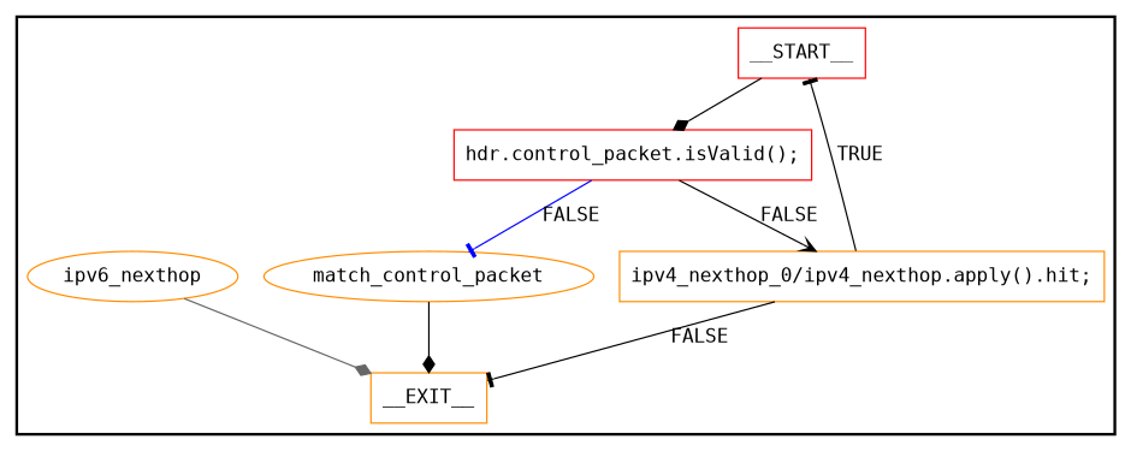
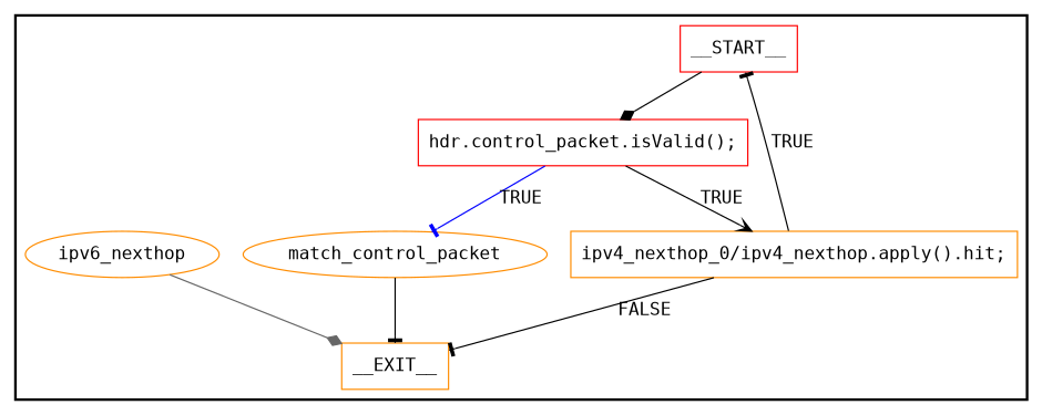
  digraph {
    fontname="DejaVu Sans Mono"
    node [color=darkorange fontname="DejaVu Sans Mono" shape=rectangle style=solid]
    edge [arrowhead=tee color=black fontname="DejaVu Sans Mono"]
    n1 [color=red label=__START__]
    n2 [color=red label="hdr.control_packet.isValid();"]
    n3 [label=__EXIT__]
    n4 [label=match_control_packet shape=ellipse]
    n5 [label="ipv4_nexthop_0/ipv4_nexthop.apply().hit;"]
    n6 [label=ipv6_nexthop shape=ellipse]
    subgraph cluster_1 {
      labeljust=r
      style=bold
      n1
      n2
      n3
      n4
      n5
      n6
    }
    n1 -> n2 [arrowhead=diamond]
-   n2 -> n4 [color=blue label=FALSE]
-   n2 -> n5 [arrowhead=vee label=FALSE]
-   n4 -> n3 [arrowhead=diamond]
+   n2 -> n4 [color=blue label=TRUE]
+   n2 -> n5 [arrowhead=vee label=TRUE]
+   n4 -> n3
    n5 -> n1 [label=TRUE]
    n5 -> n3 [label=FALSE]
    n6 -> n3 [arrowhead=diamond color=gray40]
  }
